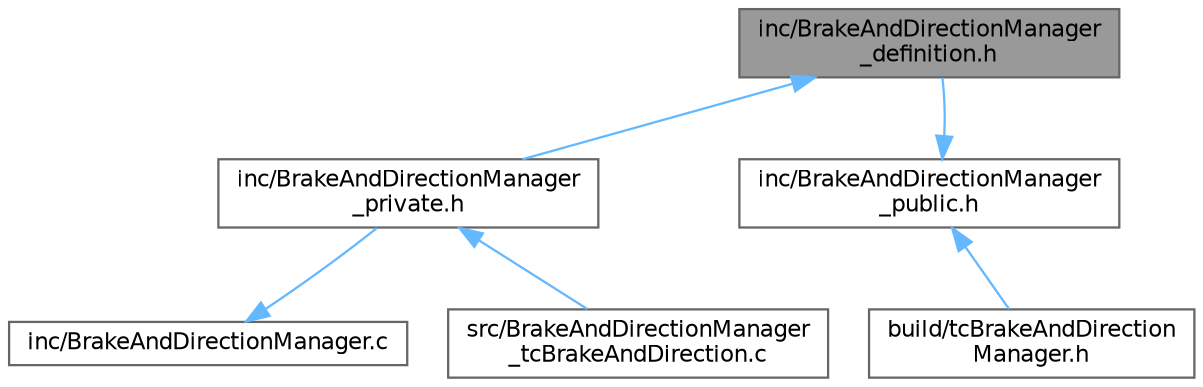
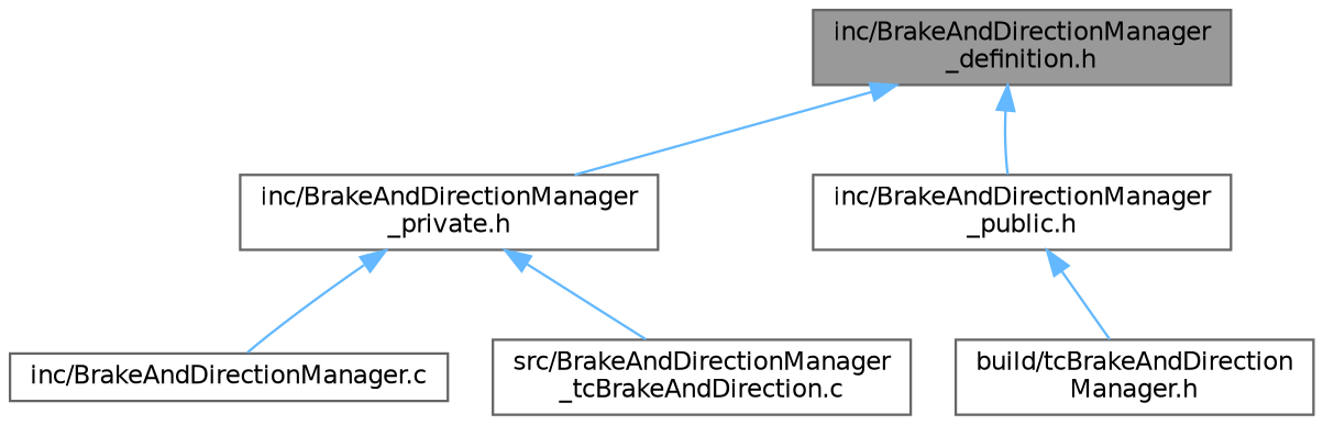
  digraph {
    node [color=grey40 fillcolor=white fontname=Helvetica fontsize=10 shape=box style=filled]
    edge [color=steelblue1 dir=back fontname=Helvetica fontsize=10 labelfontname=Helvetica labelfontsize=10 style=solid]
    n1 [color=gray40 fillcolor=grey60 fontcolor=black height=0.2 label="inc/BrakeAndDirectionManager\l_definition.h" width=0.4]
    n2 [height=0.2 label="inc/BrakeAndDirectionManager\l_private.h" width=0.4]
    n3 [height=0.2 label="inc/BrakeAndDirectionManager\l_public.h" width=0.4]
    n4 [height=0.2 label="inc/BrakeAndDirectionManager.c" width=0.4]
    n5 [height=0.2 label="src/BrakeAndDirectionManager\l_tcBrakeAndDirection.c" width=0.4]
    n6 [height=0.2 label="build/tcBrakeAndDirection\lManager.h" width=0.4]
    n1 -> n2
-   n3 -> n1
-   n4 -> n2
+   n1 -> n3
+   n2 -> n4
    n2 -> n5
    n3 -> n6
  }
